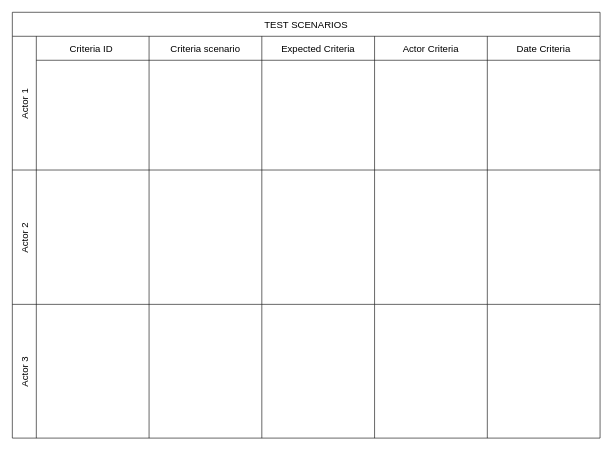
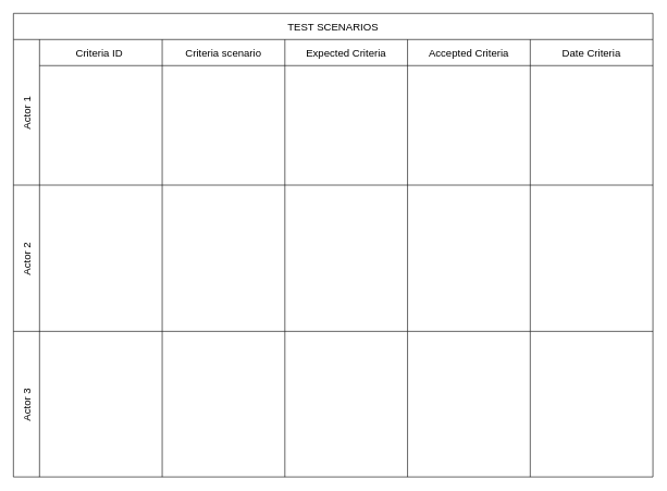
  <mxCell id="0" />
  <mxCell id="1" parent="0" />
  <mxCell id="2" value="TEST SCENARIOS" style="shape=table;childLayout=tableLayout;startSize=40;collapsible=0;recursiveResize=0;expand=0;fontSize=16;" vertex="1" parent="1"><mxGeometry x="20" y="20" width="980" height="710" as="geometry" /></mxCell>
  <mxCell id="3" value="Actor 1" style="shape=tableRow;horizontal=0;swimlaneHead=0;swimlaneBody=0;top=0;left=0;strokeColor=inherit;bottom=0;right=0;dropTarget=0;fontStyle=0;fillColor=none;points=[[0,0.5],[1,0.5]];portConstraint=eastwest;startSize=40;collapsible=0;recursiveResize=0;expand=0;fontSize=16;" vertex="1" parent="2"><mxGeometry y="40" width="980" height="223" as="geometry" /></mxCell>
  <mxCell id="4" value="Criteria ID " style="swimlane;swimlaneHead=0;swimlaneBody=0;fontStyle=0;strokeColor=inherit;connectable=0;fillColor=none;startSize=40;collapsible=0;recursiveResize=0;expand=0;fontSize=16;" vertex="1" parent="3"><mxGeometry x="40" width="188" height="223" as="geometry"><mxRectangle width="188" height="223" as="alternateBounds" /></mxGeometry></mxCell>
  <mxCell id="5" value="Criteria scenario" style="swimlane;swimlaneHead=0;swimlaneBody=0;fontStyle=0;strokeColor=inherit;connectable=0;fillColor=none;startSize=40;collapsible=0;recursiveResize=0;expand=0;fontSize=16;" vertex="1" parent="3"><mxGeometry x="228" width="188" height="223" as="geometry"><mxRectangle width="188" height="223" as="alternateBounds" /></mxGeometry></mxCell>
  <mxCell id="6" value="Expected Criteria" style="swimlane;swimlaneHead=0;swimlaneBody=0;fontStyle=0;strokeColor=inherit;connectable=0;fillColor=none;startSize=40;collapsible=0;recursiveResize=0;expand=0;fontSize=16;" vertex="1" parent="3"><mxGeometry x="416" width="188" height="223" as="geometry"><mxRectangle width="188" height="223" as="alternateBounds" /></mxGeometry></mxCell>
- <mxCell id="7" value="Actor Criteria" style="swimlane;swimlaneHead=0;swimlaneBody=0;fontStyle=0;strokeColor=inherit;connectable=0;fillColor=none;startSize=40;collapsible=0;recursiveResize=0;expand=0;fontSize=16;" vertex="1" parent="3"><mxGeometry x="604" width="188" height="223" as="geometry"><mxRectangle width="188" height="223" as="alternateBounds" /></mxGeometry></mxCell>
+ <mxCell id="7" value="Accepted Criteria" style="swimlane;swimlaneHead=0;swimlaneBody=0;fontStyle=0;strokeColor=inherit;connectable=0;fillColor=none;startSize=40;collapsible=0;recursiveResize=0;expand=0;fontSize=16;" vertex="1" parent="3"><mxGeometry x="604" width="188" height="223" as="geometry"><mxRectangle width="188" height="223" as="alternateBounds" /></mxGeometry></mxCell>
  <mxCell id="8" value="Date Criteria" style="swimlane;swimlaneHead=0;swimlaneBody=0;fontStyle=0;strokeColor=inherit;connectable=0;fillColor=none;startSize=40;collapsible=0;recursiveResize=0;expand=0;fontSize=16;" vertex="1" parent="3"><mxGeometry x="792" width="188" height="223" as="geometry"><mxRectangle width="188" height="223" as="alternateBounds" /></mxGeometry></mxCell>
  <mxCell id="9" value="Actor 2" style="shape=tableRow;horizontal=0;swimlaneHead=0;swimlaneBody=0;top=0;left=0;strokeColor=inherit;bottom=0;right=0;dropTarget=0;fontStyle=0;fillColor=none;points=[[0,0.5],[1,0.5]];portConstraint=eastwest;startSize=40;collapsible=0;recursiveResize=0;expand=0;fontSize=16;" vertex="1" parent="2"><mxGeometry y="263" width="980" height="224" as="geometry" /></mxCell>
  <mxCell id="10" value="" style="swimlane;swimlaneHead=0;swimlaneBody=0;fontStyle=0;connectable=0;strokeColor=inherit;fillColor=none;startSize=0;collapsible=0;recursiveResize=0;expand=0;fontSize=16;" vertex="1" parent="9"><mxGeometry x="40" width="188" height="224" as="geometry"><mxRectangle width="188" height="224" as="alternateBounds" /></mxGeometry></mxCell>
  <mxCell id="11" value="" style="swimlane;swimlaneHead=0;swimlaneBody=0;fontStyle=0;connectable=0;strokeColor=inherit;fillColor=none;startSize=0;collapsible=0;recursiveResize=0;expand=0;fontSize=16;" vertex="1" parent="9"><mxGeometry x="228" width="188" height="224" as="geometry"><mxRectangle width="188" height="224" as="alternateBounds" /></mxGeometry></mxCell>
  <mxCell id="12" value="" style="swimlane;swimlaneHead=0;swimlaneBody=0;fontStyle=0;connectable=0;strokeColor=inherit;fillColor=none;startSize=0;collapsible=0;recursiveResize=0;expand=0;fontSize=16;" vertex="1" parent="9"><mxGeometry x="416" width="188" height="224" as="geometry"><mxRectangle width="188" height="224" as="alternateBounds" /></mxGeometry></mxCell>
  <mxCell id="13" style="swimlane;swimlaneHead=0;swimlaneBody=0;fontStyle=0;connectable=0;strokeColor=inherit;fillColor=none;startSize=0;collapsible=0;recursiveResize=0;expand=0;fontSize=16;" vertex="1" parent="9"><mxGeometry x="604" width="188" height="224" as="geometry"><mxRectangle width="188" height="224" as="alternateBounds" /></mxGeometry></mxCell>
  <mxCell id="14" style="swimlane;swimlaneHead=0;swimlaneBody=0;fontStyle=0;connectable=0;strokeColor=inherit;fillColor=none;startSize=0;collapsible=0;recursiveResize=0;expand=0;fontSize=16;" vertex="1" parent="9"><mxGeometry x="792" width="188" height="224" as="geometry"><mxRectangle width="188" height="224" as="alternateBounds" /></mxGeometry></mxCell>
  <mxCell id="15" value="Actor 3" style="shape=tableRow;horizontal=0;swimlaneHead=0;swimlaneBody=0;top=0;left=0;strokeColor=inherit;bottom=0;right=0;dropTarget=0;fontStyle=0;fillColor=none;points=[[0,0.5],[1,0.5]];portConstraint=eastwest;startSize=40;collapsible=0;recursiveResize=0;expand=0;fontSize=16;" vertex="1" parent="2"><mxGeometry y="487" width="980" height="223" as="geometry" /></mxCell>
  <mxCell id="16" value="" style="swimlane;swimlaneHead=0;swimlaneBody=0;fontStyle=0;connectable=0;strokeColor=inherit;fillColor=none;startSize=0;collapsible=0;recursiveResize=0;expand=0;fontSize=16;" vertex="1" parent="15"><mxGeometry x="40" width="188" height="223" as="geometry"><mxRectangle width="188" height="223" as="alternateBounds" /></mxGeometry></mxCell>
  <mxCell id="17" value="" style="swimlane;swimlaneHead=0;swimlaneBody=0;fontStyle=0;connectable=0;strokeColor=inherit;fillColor=none;startSize=0;collapsible=0;recursiveResize=0;expand=0;fontSize=16;" vertex="1" parent="15"><mxGeometry x="228" width="188" height="223" as="geometry"><mxRectangle width="188" height="223" as="alternateBounds" /></mxGeometry></mxCell>
  <mxCell id="18" value="" style="swimlane;swimlaneHead=0;swimlaneBody=0;fontStyle=0;connectable=0;strokeColor=inherit;fillColor=none;startSize=0;collapsible=0;recursiveResize=0;expand=0;fontSize=16;" vertex="1" parent="15"><mxGeometry x="416" width="188" height="223" as="geometry"><mxRectangle width="188" height="223" as="alternateBounds" /></mxGeometry></mxCell>
  <mxCell id="19" style="swimlane;swimlaneHead=0;swimlaneBody=0;fontStyle=0;connectable=0;strokeColor=inherit;fillColor=none;startSize=0;collapsible=0;recursiveResize=0;expand=0;fontSize=16;" vertex="1" parent="15"><mxGeometry x="604" width="188" height="223" as="geometry"><mxRectangle width="188" height="223" as="alternateBounds" /></mxGeometry></mxCell>
  <mxCell id="20" style="swimlane;swimlaneHead=0;swimlaneBody=0;fontStyle=0;connectable=0;strokeColor=inherit;fillColor=none;startSize=0;collapsible=0;recursiveResize=0;expand=0;fontSize=16;" vertex="1" parent="15"><mxGeometry x="792" width="188" height="223" as="geometry"><mxRectangle width="188" height="223" as="alternateBounds" /></mxGeometry></mxCell>
